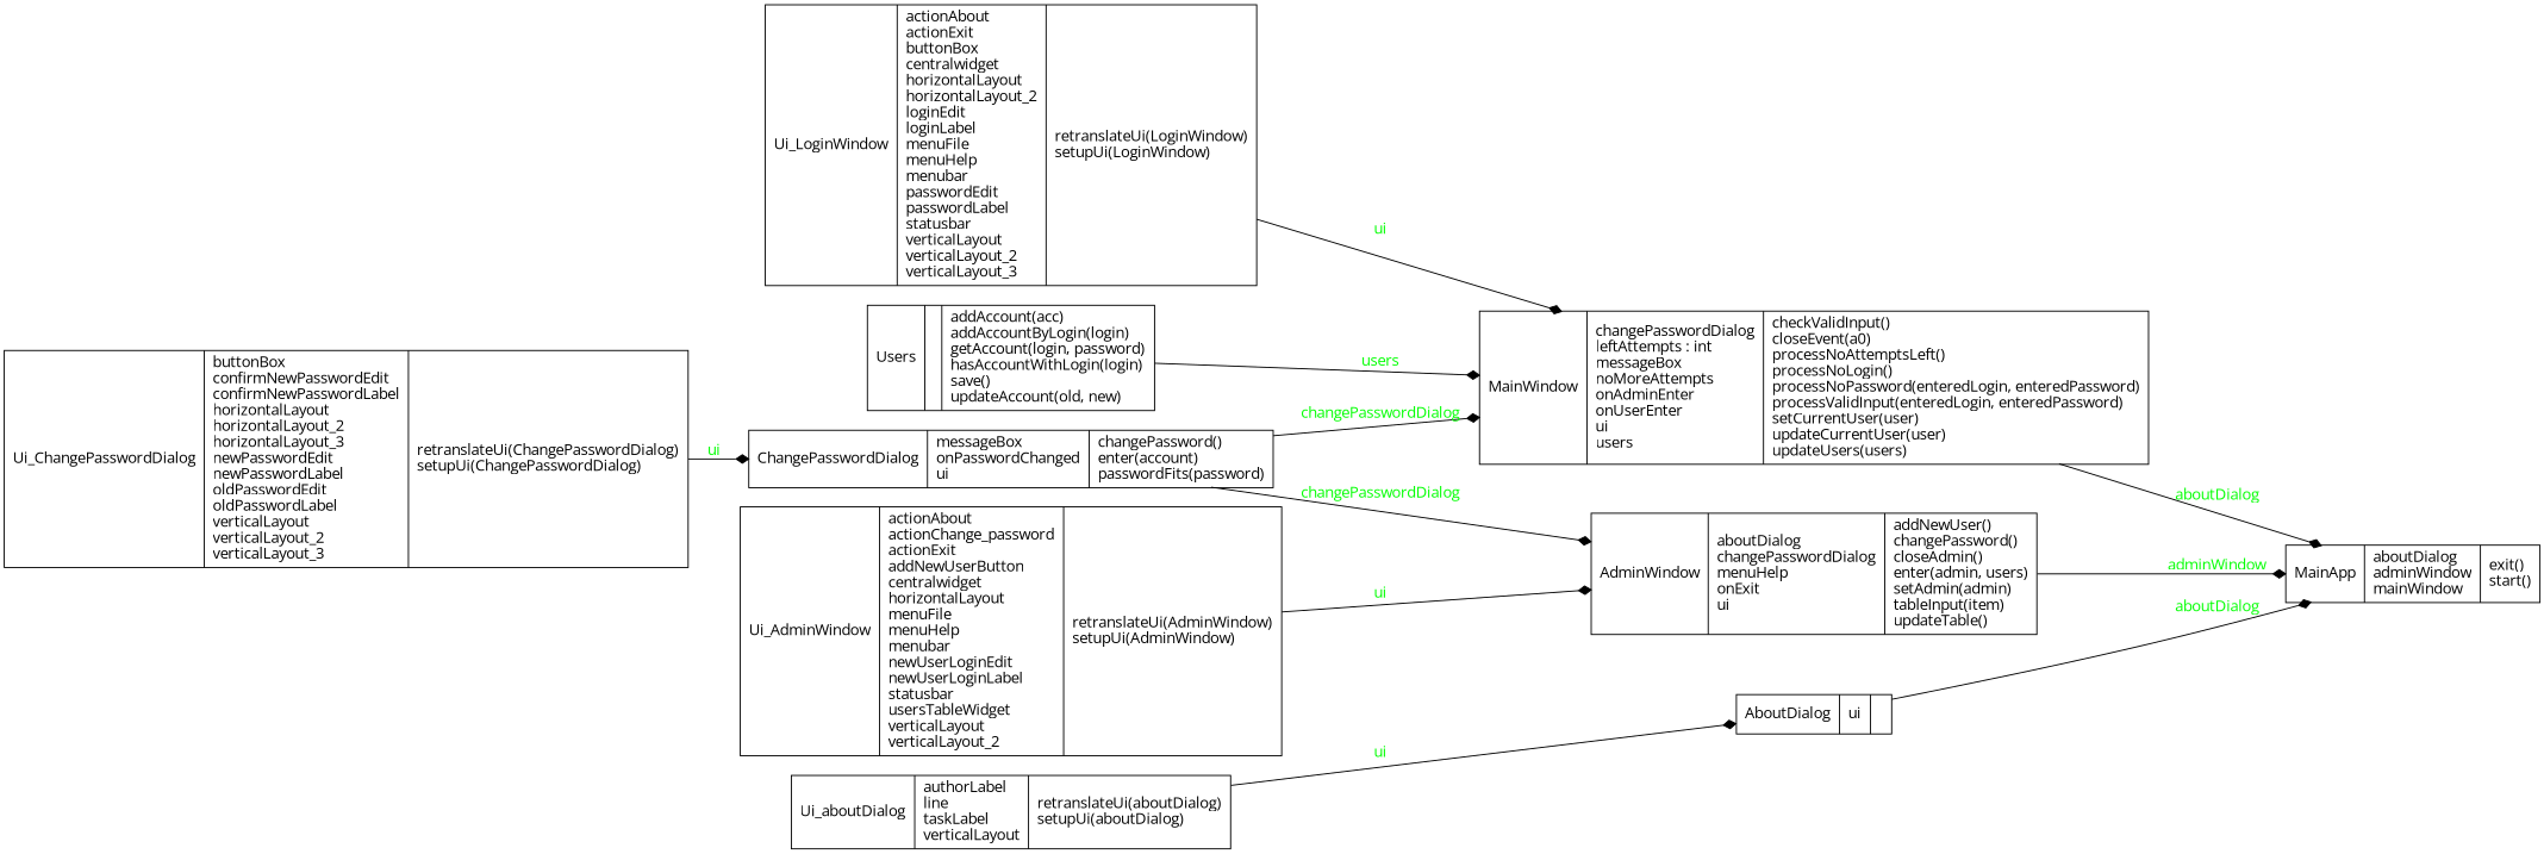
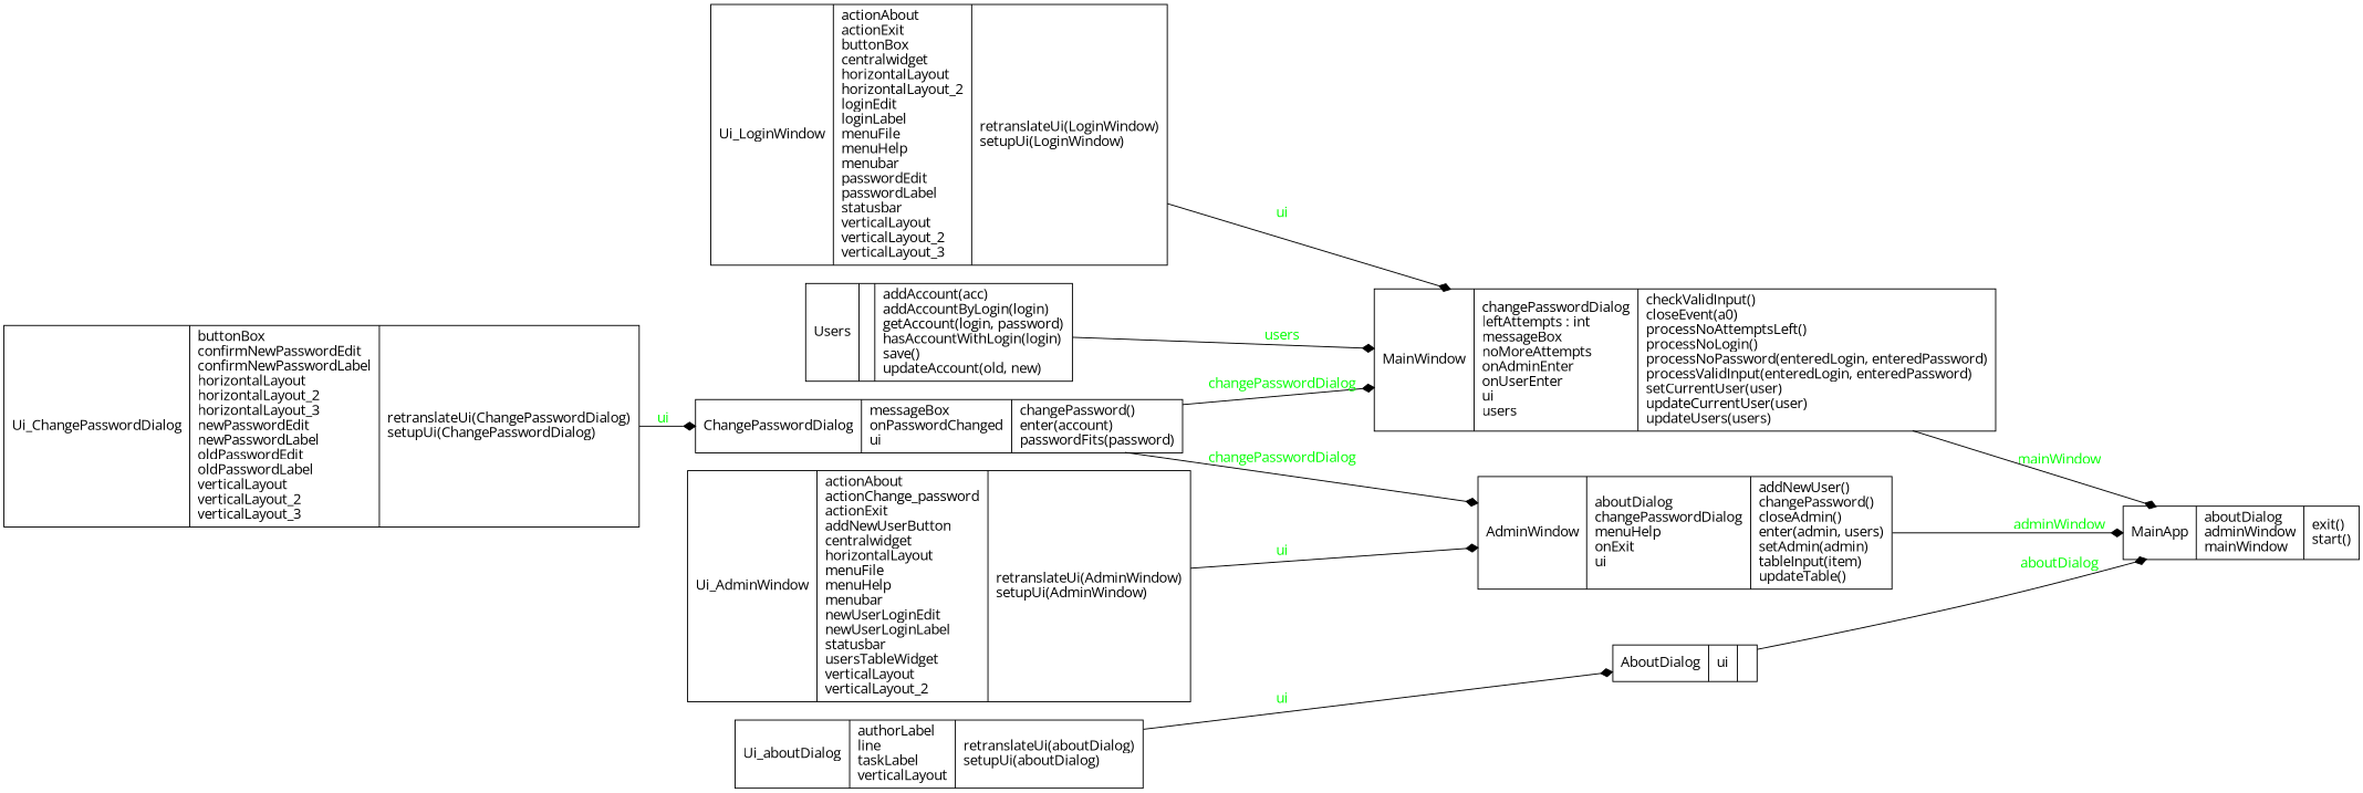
  digraph {
    fontname="Open Sans"
    rankdir=LR
    node [fontname="Open Sans" shape=record]
    edge [arrowhead=diamond arrowtail=none fontcolor=green fontname="Open Sans" style=solid]
    n1 [label="{AboutDialog|ui\l|}"]
    n2 [label="{MainApp|aboutDialog\ladminWindow\lmainWindow\l|exit()\lstart()\l}"]
    n3 [label="{AdminWindow|aboutDialog\lchangePasswordDialog\lmenuHelp\lonExit\lui\l|addNewUser()\lchangePassword()\lcloseAdmin()\lenter(admin, users)\lsetAdmin(admin)\ltableInput(item)\lupdateTable()\l}"]
    n4 [label="{ChangePasswordDialog|messageBox\lonPasswordChanged\lui\l|changePassword()\lenter(account)\lpasswordFits(password)\l}"]
    n5 [label="{MainWindow|changePasswordDialog\lleftAttempts : int\lmessageBox\lnoMoreAttempts\lonAdminEnter\lonUserEnter\lui\lusers\l|checkValidInput()\lcloseEvent(a0)\lprocessNoAttemptsLeft()\lprocessNoLogin()\lprocessNoPassword(enteredLogin, enteredPassword)\lprocessValidInput(enteredLogin, enteredPassword)\lsetCurrentUser(user)\lupdateCurrentUser(user)\lupdateUsers(users)\l}"]
    n6 [label="{Ui_AdminWindow|actionAbout\lactionChange_password\lactionExit\laddNewUserButton\lcentralwidget\lhorizontalLayout\lmenuFile\lmenuHelp\lmenubar\lnewUserLoginEdit\lnewUserLoginLabel\lstatusbar\lusersTableWidget\lverticalLayout\lverticalLayout_2\l|retranslateUi(AdminWindow)\lsetupUi(AdminWindow)\l}"]
    n7 [label="{Ui_ChangePasswordDialog|buttonBox\lconfirmNewPasswordEdit\lconfirmNewPasswordLabel\lhorizontalLayout\lhorizontalLayout_2\lhorizontalLayout_3\lnewPasswordEdit\lnewPasswordLabel\loldPasswordEdit\loldPasswordLabel\lverticalLayout\lverticalLayout_2\lverticalLayout_3\l|retranslateUi(ChangePasswordDialog)\lsetupUi(ChangePasswordDialog)\l}"]
    n8 [label="{Ui_LoginWindow|actionAbout\lactionExit\lbuttonBox\lcentralwidget\lhorizontalLayout\lhorizontalLayout_2\lloginEdit\lloginLabel\lmenuFile\lmenuHelp\lmenubar\lpasswordEdit\lpasswordLabel\lstatusbar\lverticalLayout\lverticalLayout_2\lverticalLayout_3\l|retranslateUi(LoginWindow)\lsetupUi(LoginWindow)\l}"]
    n9 [label="{Ui_aboutDialog|authorLabel\lline\ltaskLabel\lverticalLayout\l|retranslateUi(aboutDialog)\lsetupUi(aboutDialog)\l}"]
    n10 [label="{Users|\l|addAccount(acc)\laddAccountByLogin(login)\lgetAccount(login, password)\lhasAccountWithLogin(login)\lsave()\lupdateAccount(old, new)\l}"]
    n1 -> n2 [label=aboutDialog]
    n3 -> n2 [label=adminWindow]
    n4 -> n3 [label=changePasswordDialog]
    n4 -> n5 [label=changePasswordDialog]
-   n5 -> n2 [label=aboutDialog]
+   n5 -> n2 [label=mainWindow]
    n6 -> n3 [label=ui]
    n7 -> n4 [label=ui]
    n8 -> n5 [label=ui]
    n9 -> n1 [label=ui]
    n10 -> n5 [label=users]
  }
